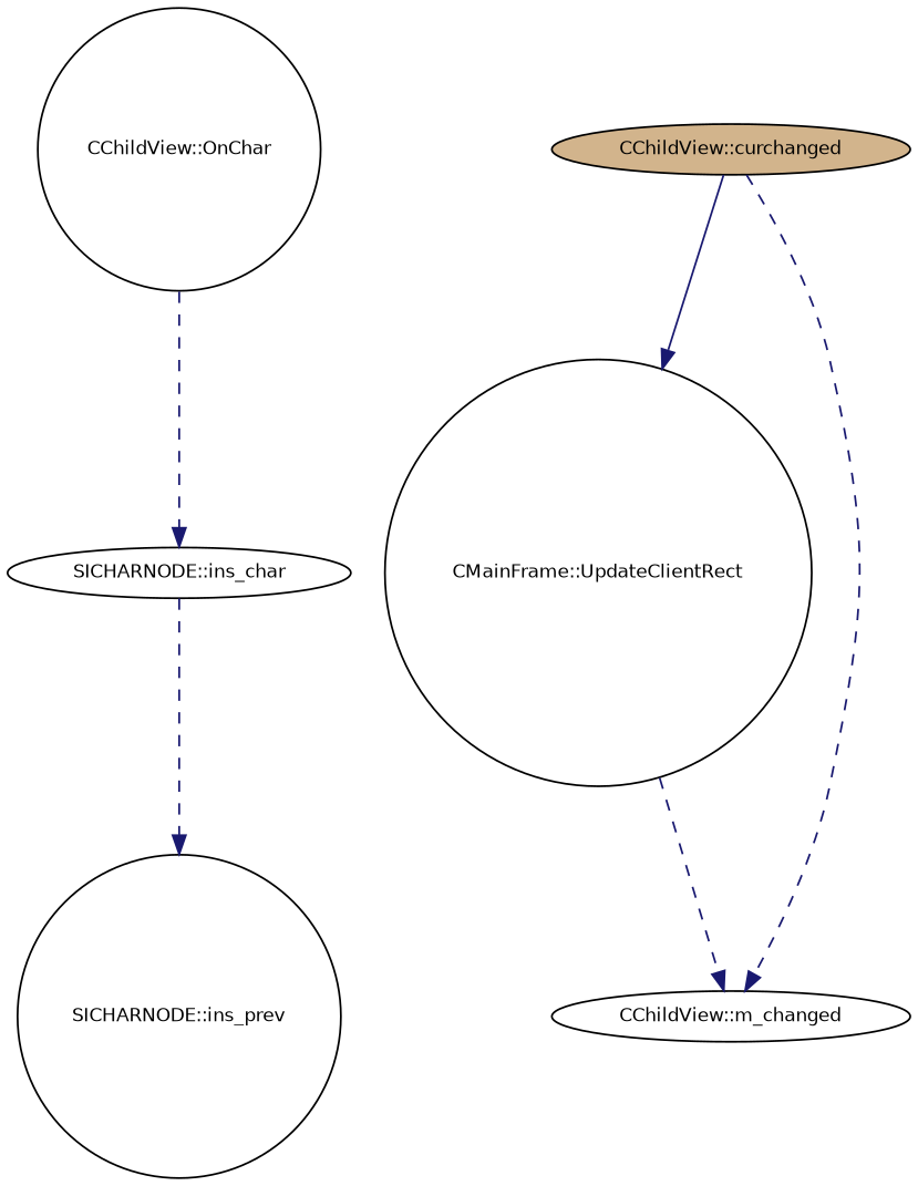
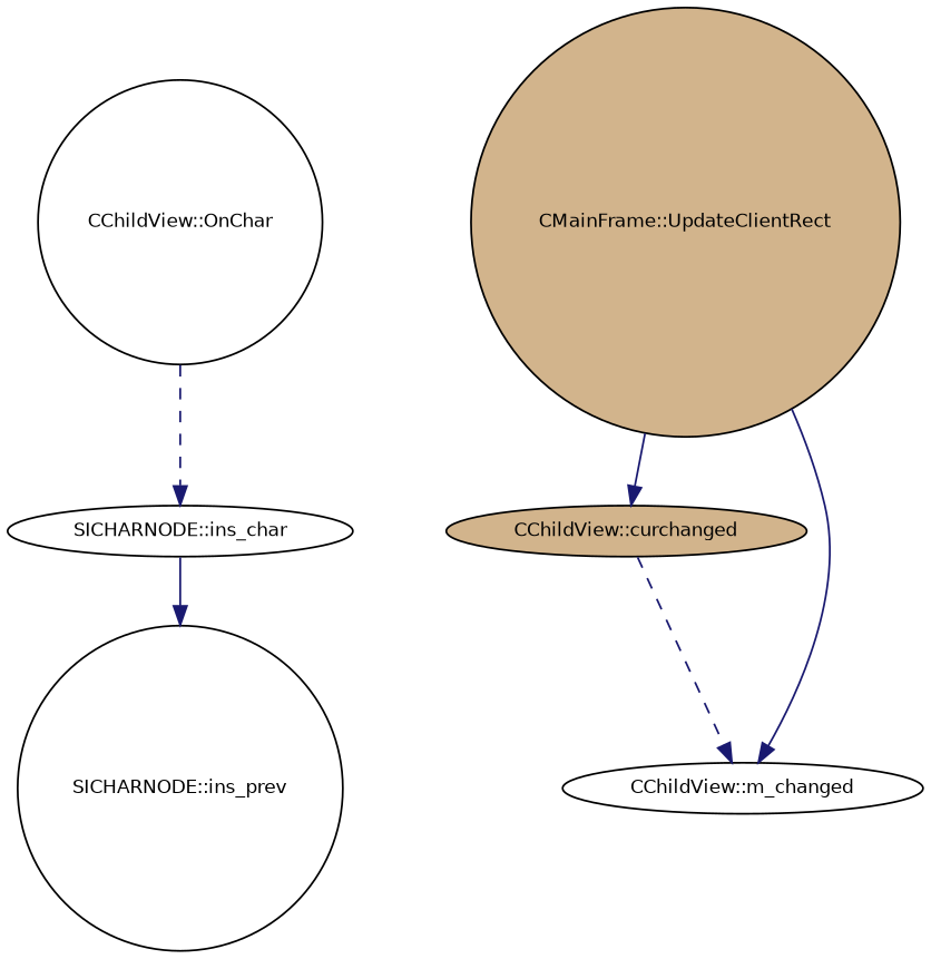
  digraph {
    rankdir=TB
    node [color=black fillcolor=white fontname=Helvetica fontsize=10 shape=circle style=filled]
    edge [color=midnightblue fontname=Helvetica fontsize=10 labelfontname=Helvetica labelfontsize=10 style=dashed]
    n1 [fontcolor=black height=0.2 label="CChildView::OnChar" width=0.4]
    n2 [height=0.2 label="SICHARNODE::ins_char" shape=ellipse width=0.4]
    n3 [height=0.2 label="SICHARNODE::ins_prev" width=0.4]
    n4 [fillcolor=tan height=0.2 label="CChildView::curchanged" shape=ellipse width=0.4]
-   n5 [height=0.2 label="CMainFrame::UpdateClientRect" width=0.4]
+   n5 [fillcolor=tan height=0.2 label="CMainFrame::UpdateClientRect" width=0.4]
    n6 [height=0.2 label="CChildView::m_changed" shape=ellipse width=0.4]
    n1 -> n2
-   n2 -> n3
-   n4 -> n5 [style=solid]
+   n2 -> n3 [style=solid]
+   n5 -> n4 [style=solid]
    n4 -> n6
-   n5 -> n6
+   n5 -> n6 [style=solid]
  }
